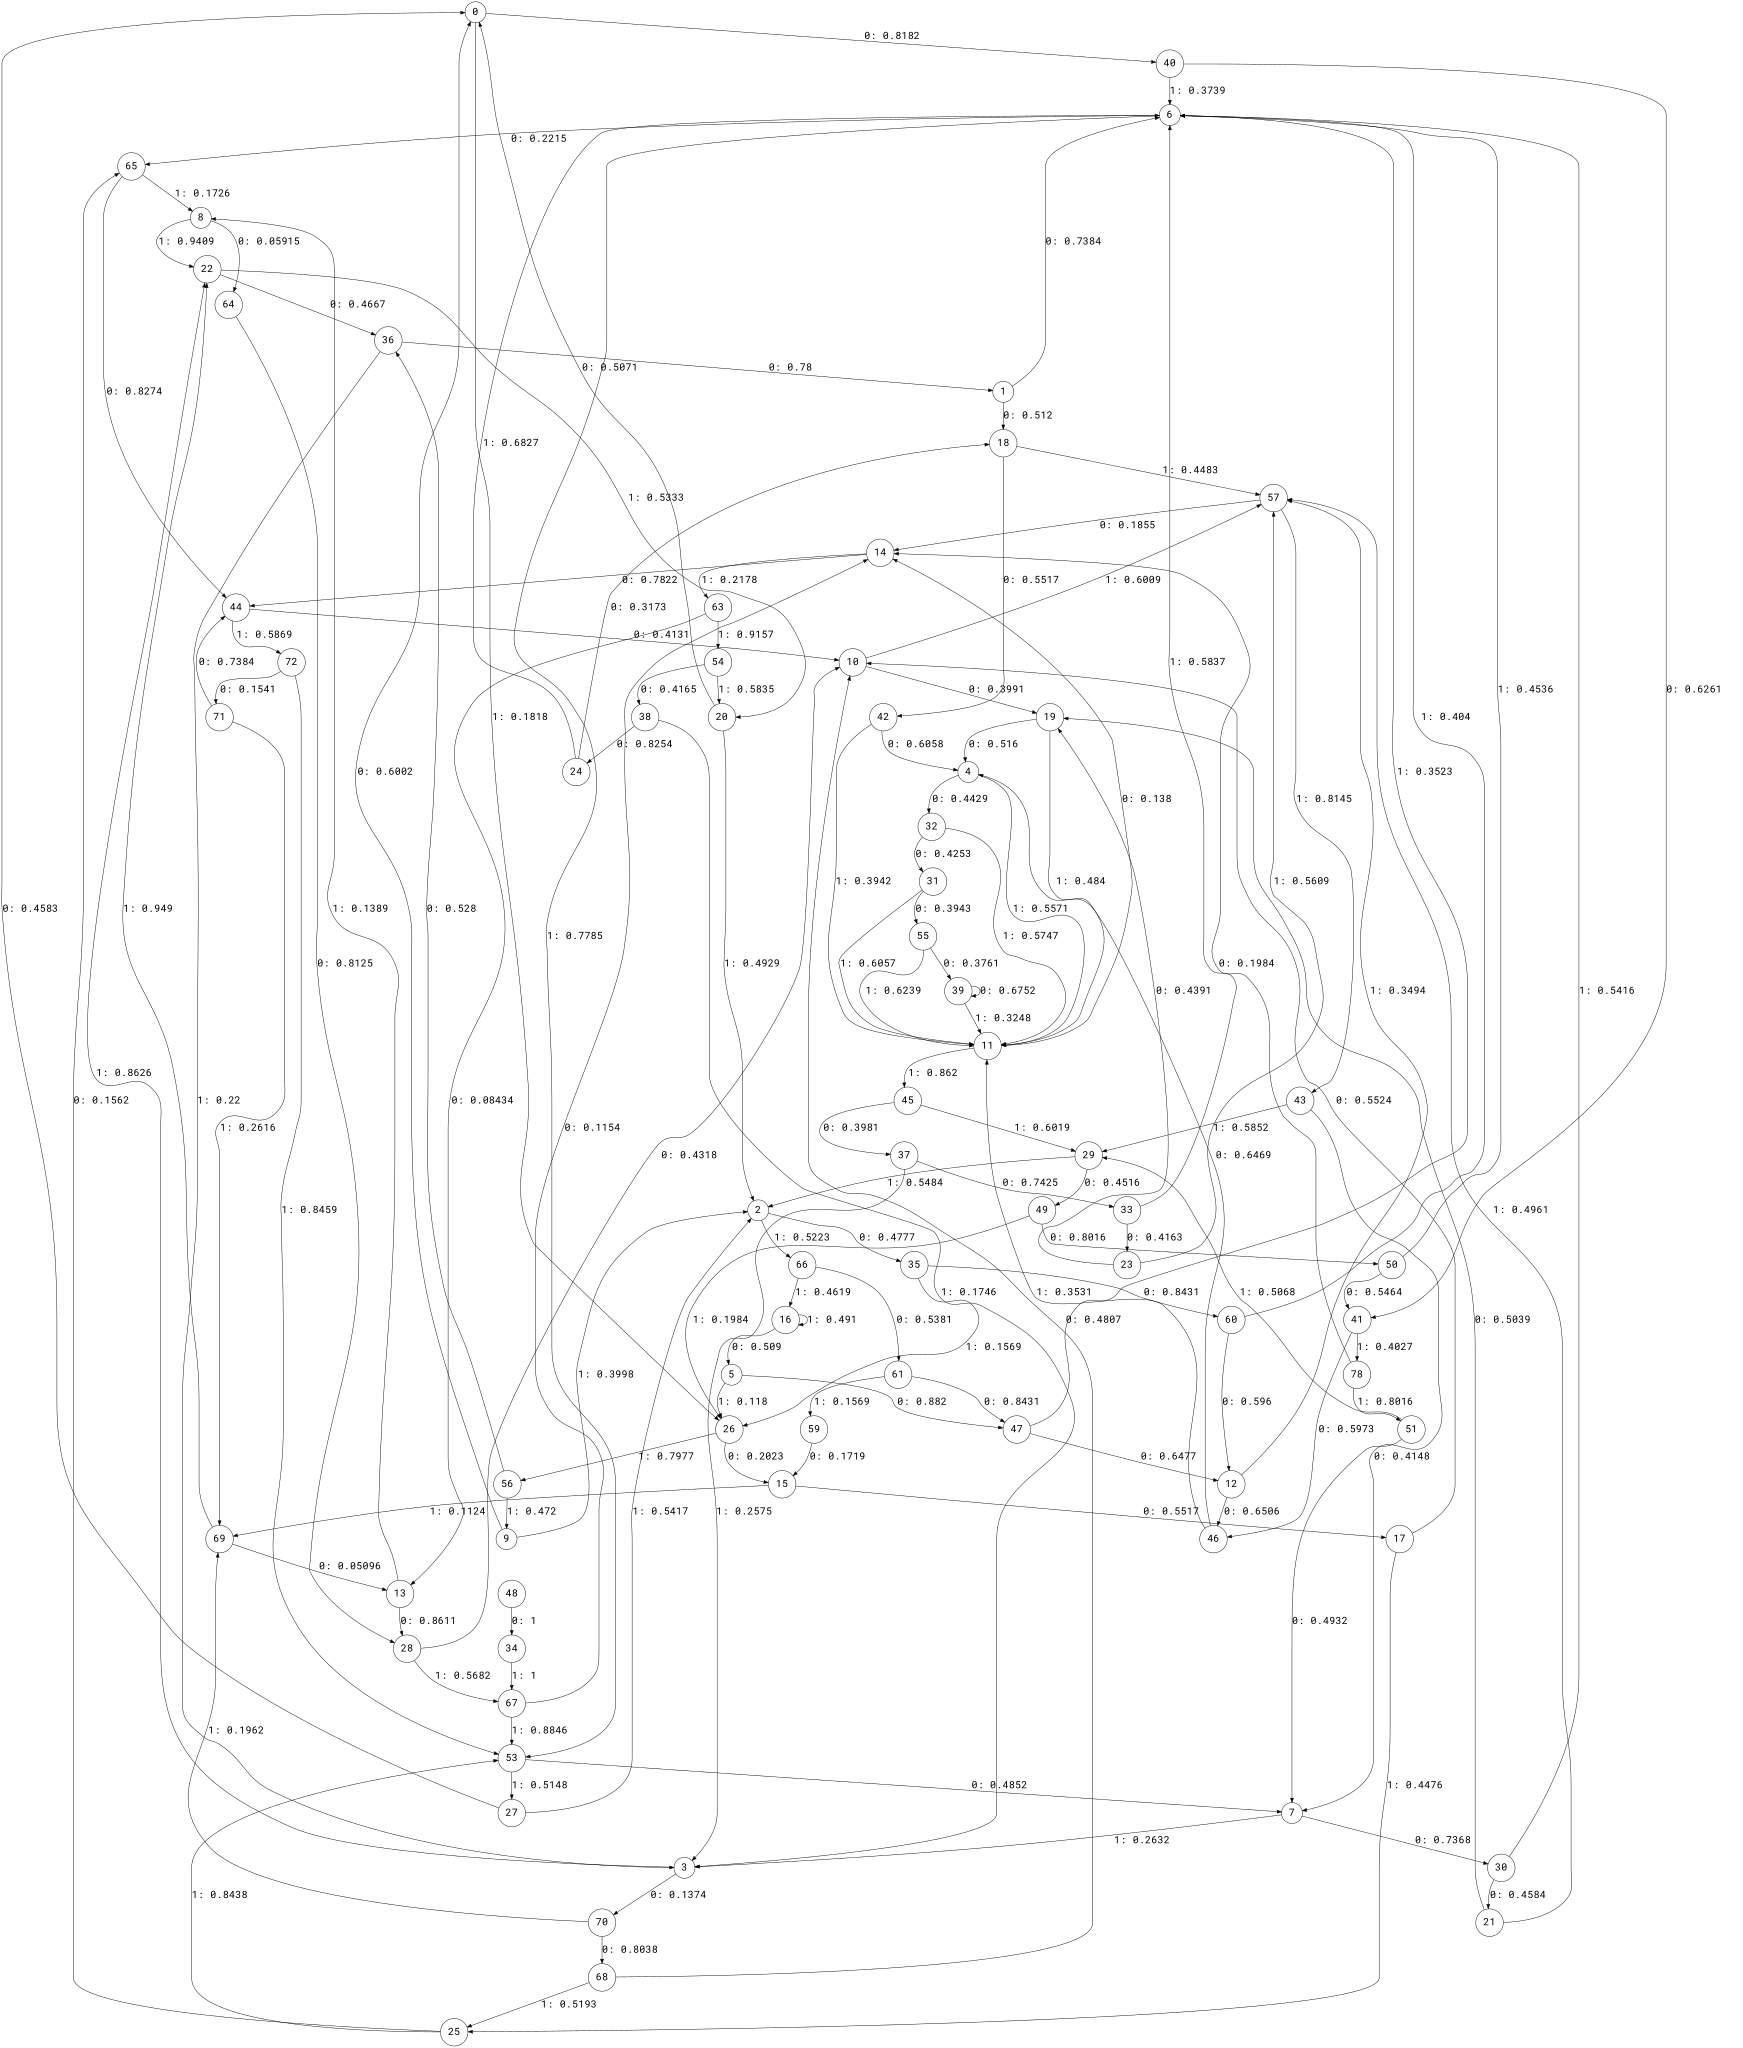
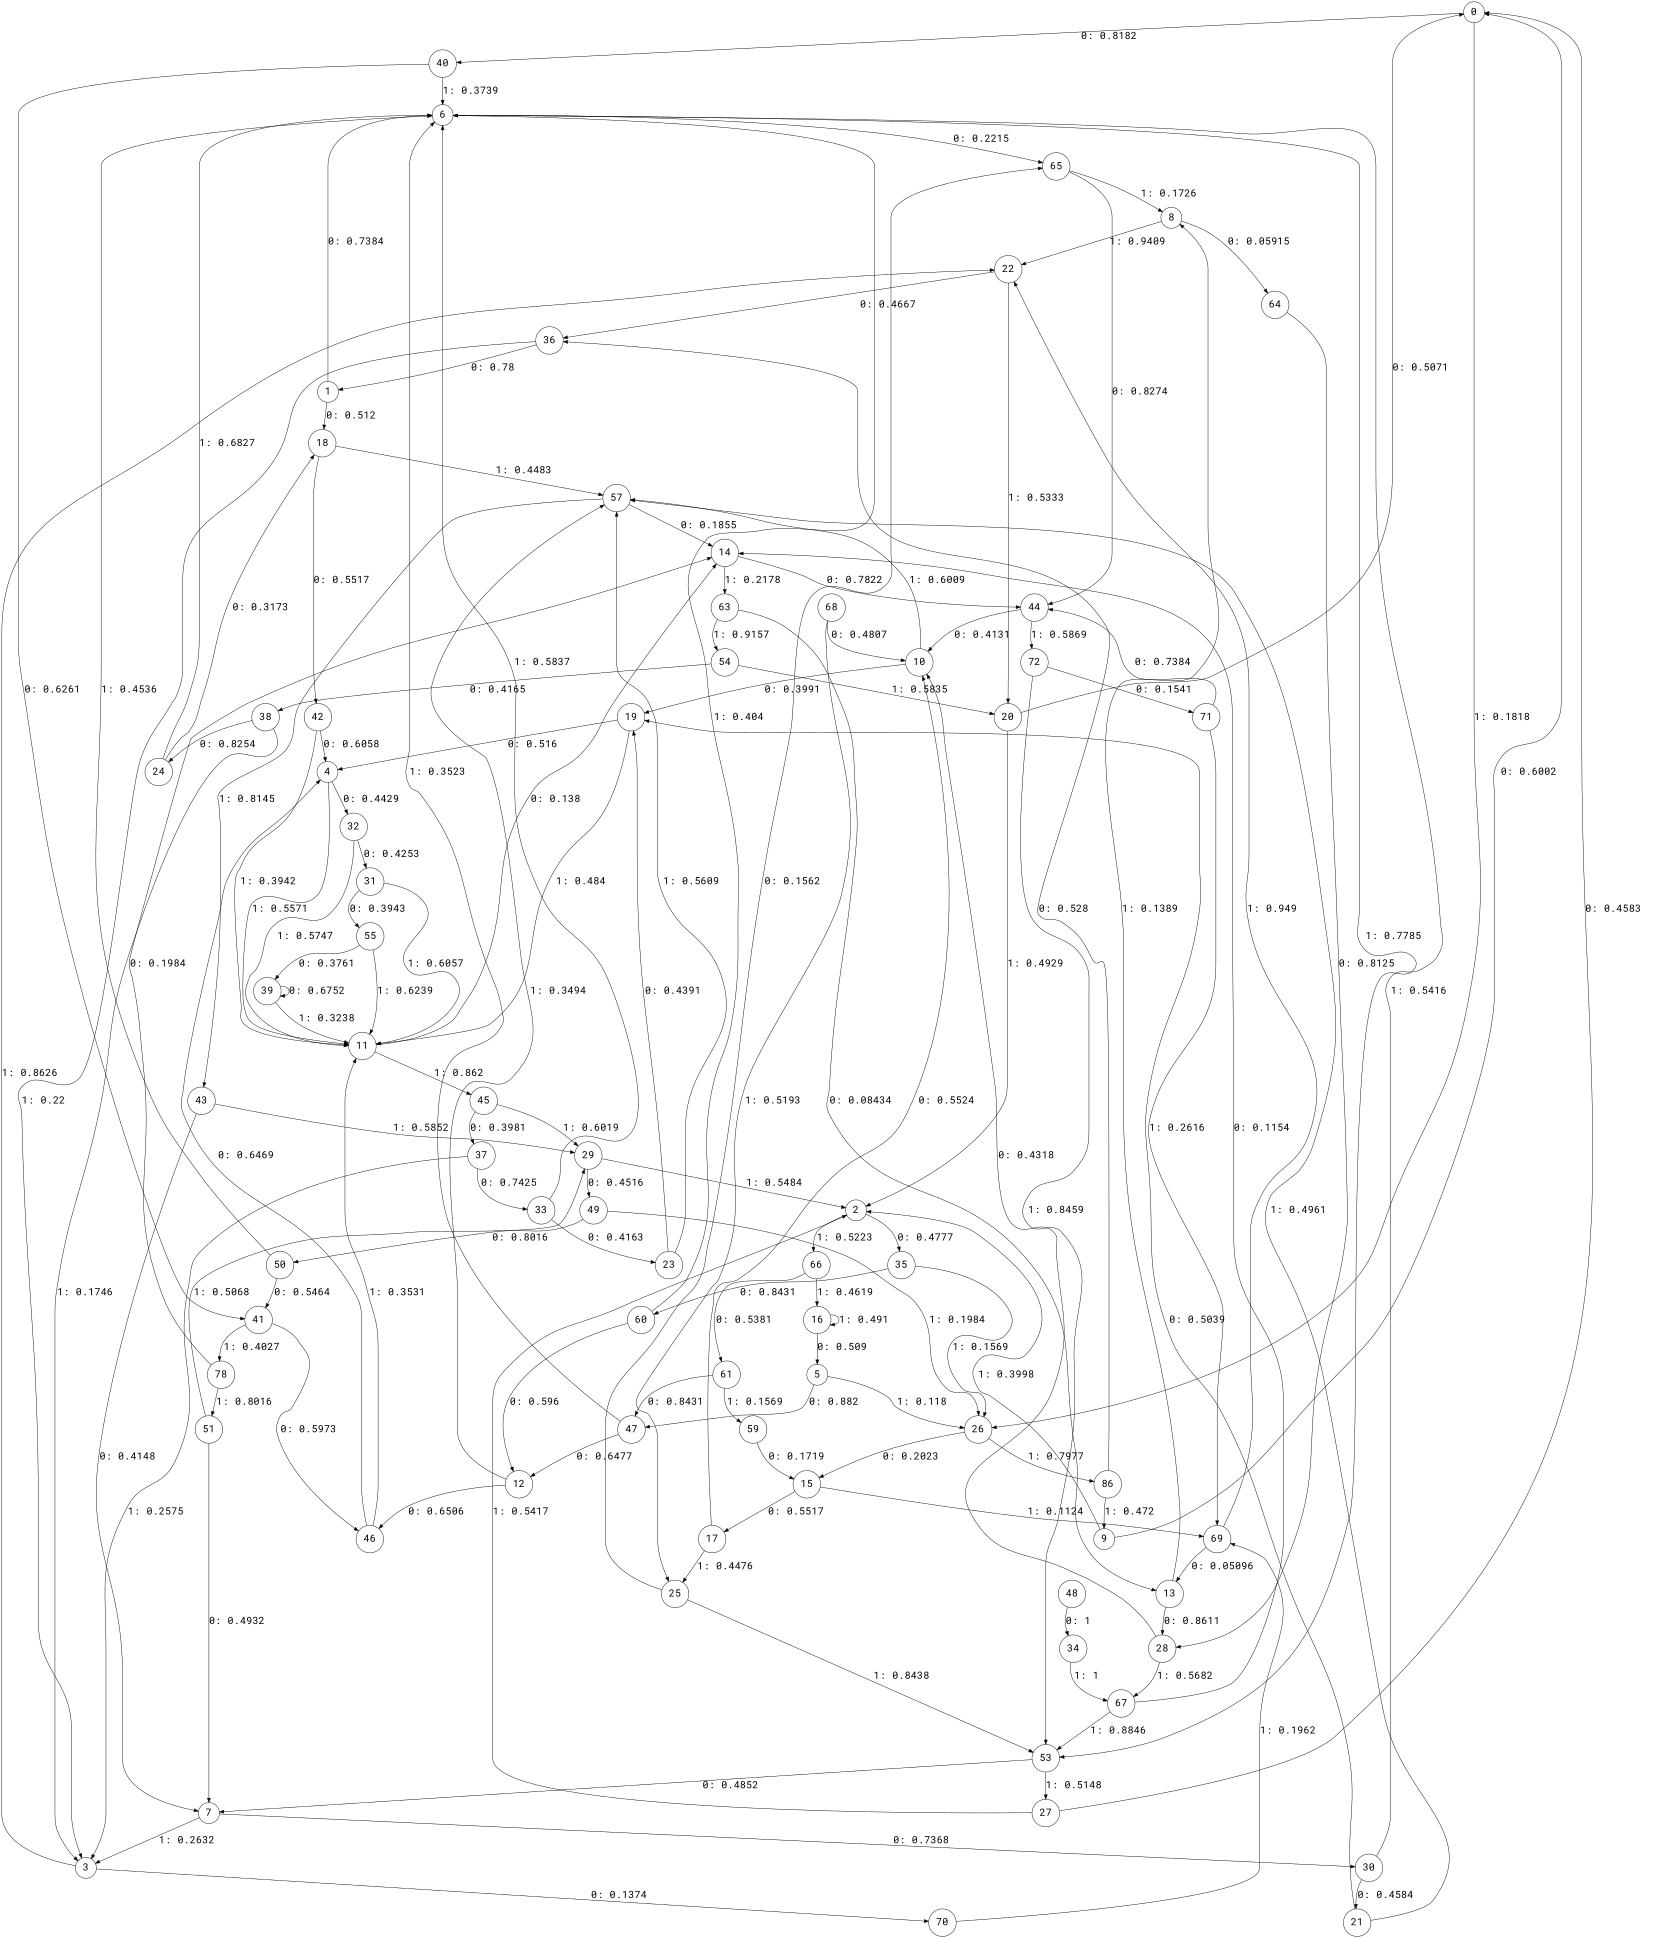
  digraph {
    fontname="Roboto Mono"
    node [fontname="Roboto Mono" fontsize=24 shape=circle]
    edge [fontname="Roboto Mono" fontsize=24]
    0
    40
    26
    6
    41
    15
-   56
+   56 [label=86]
    65
    53
    46
    n11 [label=78]
    69
    17
    36
    9
    1
    18
    57
    42
    14
    43
    4
    11
    8
    44
    7
    27
    2
    35
    66
    60
    16
    61
    12
    5
    47
    59
    3
    70
    22
    68
    20
    13
    10
    25
    32
    31
    45
    55
    63
    29
    37
    64
    72
    30
    21
    19
    28
    67
    54
    49
    33
    71
    38
    23
    24
    50
    39
    34
    51
    48
    0 -> 40 [label="0: 0.8182   "]
    0 -> 26 [label="1: 0.1818   "]
    40 -> 6 [label="1: 0.3739   "]
    40 -> 41 [label="0: 0.6261   "]
    26 -> 15 [label="0: 0.2023   "]
    26 -> 56 [label="1: 0.7977   "]
    6 -> 65 [label="0: 0.2215   "]
    6 -> 53 [label="1: 0.7785   "]
    41 -> 46 [label="0: 0.5973   "]
    41 -> n11 [label="1: 0.4027   "]
    15 -> 69 [label="1: 0.1124   "]
    15 -> 17 [label="0: 0.5517   "]
    56 -> 36 [label="0: 0.528    "]
    56 -> 9 [label="1: 0.472    "]
    65 -> 8 [label="1: 0.1726   "]
    65 -> 44 [label="0: 0.8274   "]
    53 -> 7 [label="0: 0.4852   "]
    53 -> 27 [label="1: 0.5148   "]
    46 -> 4 [label="0: 0.6469   "]
    46 -> 11 [label="1: 0.3531   "]
    n11 -> 14 [label="0: 0.1984   "]
    n11 -> 51 [label="1: 0.8016   "]
    69 -> 22 [label="1: 0.949    "]
    69 -> 13 [label="0: 0.05096  "]
    17 -> 10 [label="0: 0.5524   "]
    17 -> 25 [label="1: 0.4476   "]
    36 -> 1 [label="0: 0.78     "]
    36 -> 3 [label="1: 0.22     "]
    9 -> 0 [label="0: 0.6002   "]
    9 -> 2 [label="1: 0.3998   "]
    1 -> 6 [label="0: 0.7384   "]
    1 -> 18 [label="0: 0.512    "]
    18 -> 57 [label="1: 0.4483   "]
    18 -> 42 [label="0: 0.5517   "]
    57 -> 14 [label="0: 0.1855   "]
    57 -> 43 [label="1: 0.8145   "]
    42 -> 4 [label="0: 0.6058   "]
    42 -> 11 [label="1: 0.3942   "]
    14 -> 44 [label="0: 0.7822   "]
    14 -> 63 [label="1: 0.2178   "]
    43 -> 7 [label="0: 0.4148   "]
    43 -> 29 [label="1: 0.5852   "]
    4 -> 11 [label="1: 0.5571   "]
    4 -> 32 [label="0: 0.4429   "]
    11 -> 14 [label="0: 0.138    "]
    11 -> 45 [label="1: 0.862    "]
    8 -> 22 [label="1: 0.9409   "]
    8 -> 64 [label="0: 0.05915  "]
    44 -> 10 [label="0: 0.4131   "]
    44 -> 72 [label="1: 0.5869   "]
    7 -> 3 [label="1: 0.2632   "]
    7 -> 30 [label="0: 0.7368   "]
    27 -> 0 [label="0: 0.4583   "]
    27 -> 2 [label="1: 0.5417   "]
    2 -> 35 [label="0: 0.4777   "]
    2 -> 66 [label="1: 0.5223   "]
    35 -> 26 [label="1: 0.1569   "]
    35 -> 60 [label="0: 0.8431   "]
    66 -> 16 [label="1: 0.4619   "]
    66 -> 61 [label="0: 0.5381   "]
    60 -> 6 [label="1: 0.404    "]
    60 -> 12 [label="0: 0.596    "]
    16 -> 16 [label="1: 0.491    "]
    16 -> 5 [label="0: 0.509    "]
    61 -> 47 [label="0: 0.8431   "]
    61 -> 59 [label="1: 0.1569   "]
    12 -> 46 [label="0: 0.6506   "]
    12 -> 57 [label="1: 0.3494   "]
    5 -> 26 [label="1: 0.118    "]
    5 -> 47 [label="0: 0.882    "]
    47 -> 6 [label="1: 0.3523   "]
    47 -> 12 [label="0: 0.6477   "]
    59 -> 15 [label="0: 0.1719   "]
    3 -> 70 [label="0: 0.1374   "]
    3 -> 22 [label="1: 0.8626   "]
    70 -> 69 [label="1: 0.1962   "]
-   70 -> 68 [label="0: 0.8038   "]
    22 -> 36 [label="0: 0.4667   "]
    22 -> 20 [label="1: 0.5333   "]
    68 -> 10 [label="0: 0.4807   "]
    68 -> 25 [label="1: 0.5193   "]
    20 -> 0 [label="0: 0.5071   "]
    20 -> 2 [label="1: 0.4929   "]
    13 -> 8 [label="1: 0.1389   "]
    13 -> 28 [label="0: 0.8611   "]
    10 -> 57 [label="1: 0.6009   "]
    10 -> 19 [label="0: 0.3991   "]
    25 -> 65 [label="0: 0.1562   "]
    25 -> 53 [label="1: 0.8438   "]
    32 -> 11 [label="1: 0.5747   "]
    32 -> 31 [label="0: 0.4253   "]
    31 -> 11 [label="1: 0.6057   "]
    31 -> 55 [label="0: 0.3943   "]
    45 -> 29 [label="1: 0.6019   "]
    45 -> 37 [label="0: 0.3981   "]
    55 -> 11 [label="1: 0.6239   "]
    55 -> 39 [label="0: 0.3761   "]
    63 -> 13 [label="0: 0.08434  "]
    63 -> 54 [label="1: 0.9157   "]
    29 -> 2 [label="1: 0.5484   "]
    29 -> 49 [label="0: 0.4516   "]
    37 -> 3 [label="1: 0.2575   "]
    37 -> 33 [label="0: 0.7425   "]
    64 -> 28 [label="0: 0.8125   "]
    72 -> 53 [label="1: 0.8459   "]
    72 -> 71 [label="0: 0.1541   "]
    30 -> 6 [label="1: 0.5416   "]
    30 -> 21 [label="0: 0.4584   "]
    21 -> 57 [label="1: 0.4961   "]
    21 -> 19 [label="0: 0.5039   "]
    19 -> 4 [label="0: 0.516    "]
    19 -> 11 [label="1: 0.484    "]
    28 -> 10 [label="0: 0.4318   "]
    28 -> 67 [label="1: 0.5682   "]
    67 -> 53 [label="1: 0.8846   "]
    67 -> 14 [label="0: 0.1154   "]
    54 -> 20 [label="1: 0.5835   "]
    54 -> 38 [label="0: 0.4165   "]
    49 -> 26 [label="1: 0.1984   "]
    49 -> 50 [label="0: 0.8016   "]
    33 -> 6 [label="1: 0.5837   "]
    33 -> 23 [label="0: 0.4163   "]
    71 -> 69 [label="1: 0.2616   "]
    71 -> 44 [label="0: 0.7384   "]
    38 -> 3 [label="1: 0.1746   "]
    38 -> 24 [label="0: 0.8254   "]
    23 -> 57 [label="1: 0.5609   "]
    23 -> 19 [label="0: 0.4391   "]
    24 -> 6 [label="1: 0.6827   "]
    24 -> 18 [label="0: 0.3173   "]
    50 -> 6 [label="1: 0.4536   "]
    50 -> 41 [label="0: 0.5464   "]
-   39 -> 11 [label="1: 0.3248   "]
+   39 -> 11 [label="1: 0.3238   "]
    39 -> 39 [label="0: 0.6752   "]
    34 -> 67 [label="1: 1        "]
    51 -> 7 [label="0: 0.4932   "]
    51 -> 29 [label="1: 0.5068   "]
    48 -> 34 [label="0: 1        "]
  }
